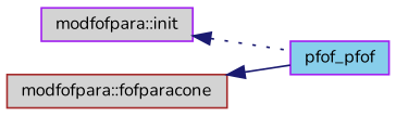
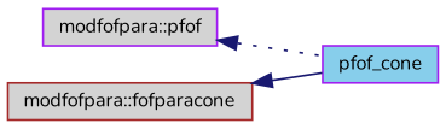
  digraph {
    fontname=Nunito
    rankdir=LR
    node [color=purple fillcolor=lightgrey fontname=Nunito fontsize=10 shape=record style=filled]
    edge [color=midnightblue dir=back fontname=Nunito fontsize=10 labelfontname=Helvetica labelfontsize=10]
-   n1 [fontcolor=black height=0.2 label="modfofpara::init" width=0.4]
-   n2 [fillcolor=skyblue height=0.2 label=pfof_pfof width=0.4]
+   n1 [fontcolor=black height=0.2 label="modfofpara::pfof" width=0.4]
+   n2 [fillcolor=skyblue height=0.2 label=pfof_cone width=0.4]
    n3 [color=brown height=0.2 label="modfofpara::fofparacone" width=0.4]
    n1 -> n2 [style=dotted]
    n3 -> n2 [style=solid]
  }
